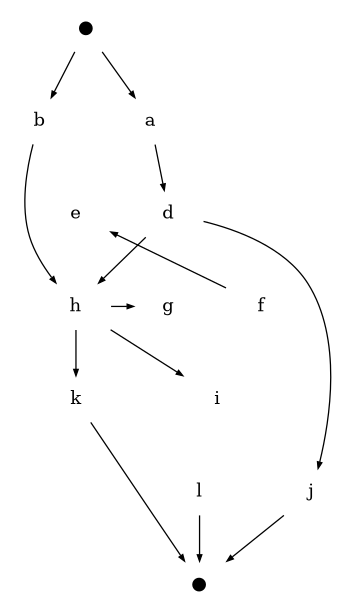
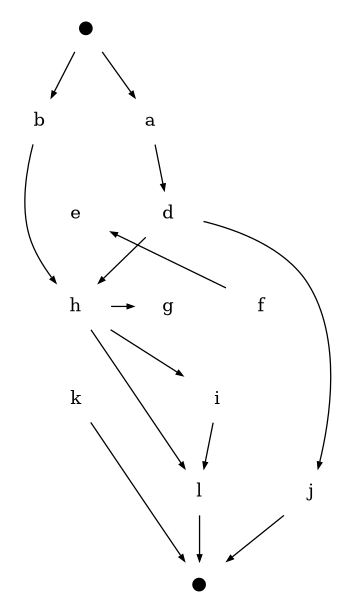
  digraph {
    node [fontsize=14 shape=none]
    edge [arrowsize=0.5]
    n1 [label="●"]
    a
    b
    d
    h
    n6 [label="●"]
    g
    j
    e
    f
    i
    k
    l
    n1 -> a
    n1 -> b
    a -> d
    b -> h
    d -> h
    d -> g [style=invis]
    d -> j
    h -> g [constraint=false]
    h -> i
-   h -> k
+   h -> l
    j -> n6
    e -> h [style=invis]
    f -> e [constraint=false]
    f -> i [style=invis]
+   i -> l
    k -> n6
    l -> n6
  }
